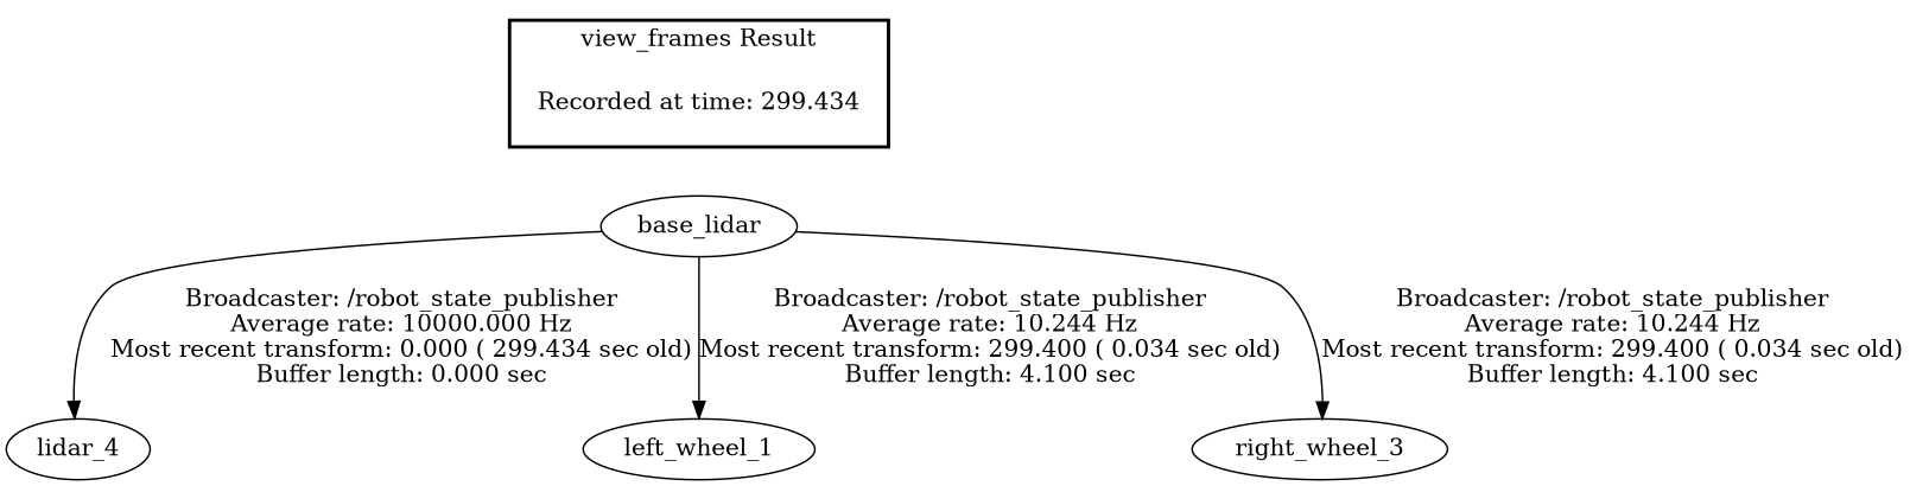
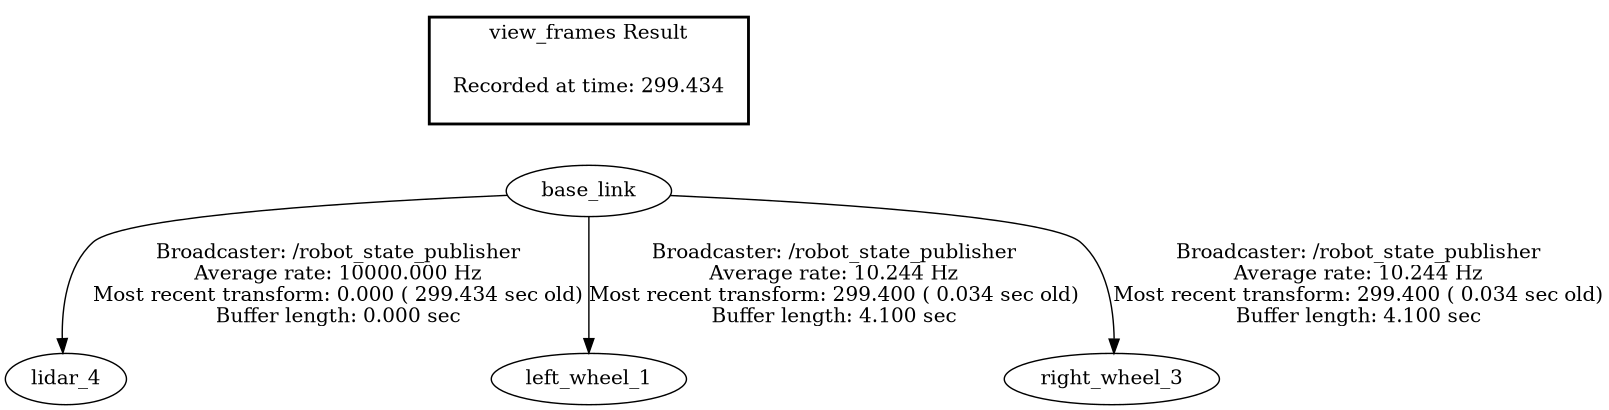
  digraph {
    "Recorded at time: 299.434" [shape=plaintext]
-   base_link [label=base_lidar]
+   base_link
    n3 [label=lidar_4]
    left_wheel_1
    n5 [label=right_wheel_3]
    subgraph cluster_1 {
      color=black
      label="view_frames Result"
      style=bold
      "Recorded at time: 299.434"
    }
    "Recorded at time: 299.434" -> base_link [style=invis]
    base_link -> n3 [label="Broadcaster: /robot_state_publisher\nAverage rate: 10000.000 Hz\nMost recent transform: 0.000 ( 299.434 sec old)\nBuffer length: 0.000 sec\n"]
    base_link -> left_wheel_1 [label="Broadcaster: /robot_state_publisher\nAverage rate: 10.244 Hz\nMost recent transform: 299.400 ( 0.034 sec old)\nBuffer length: 4.100 sec\n"]
    base_link -> n5 [label="Broadcaster: /robot_state_publisher\nAverage rate: 10.244 Hz\nMost recent transform: 299.400 ( 0.034 sec old)\nBuffer length: 4.100 sec\n"]
  }
